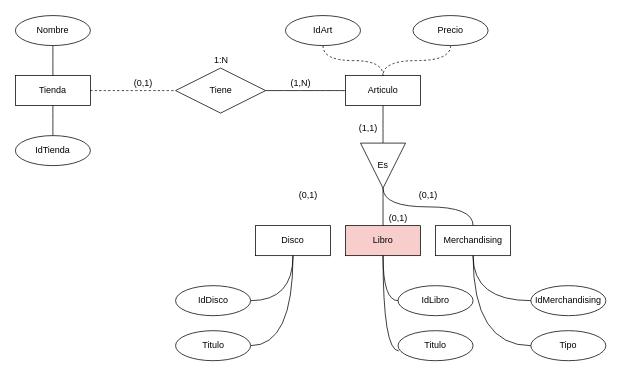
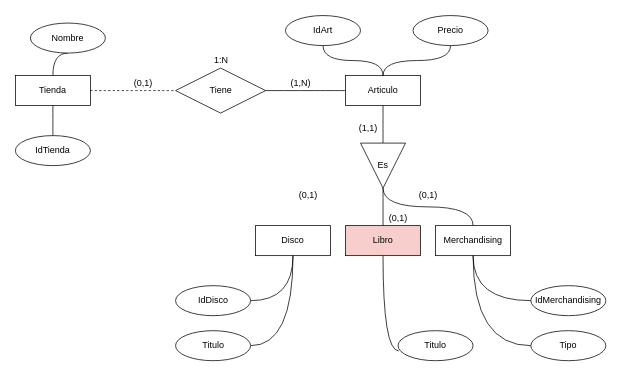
  <mxCell id="0" />
  <mxCell id="1" parent="0" />
  <mxCell id="2" style="edgeStyle=orthogonalEdgeStyle;rounded=0;orthogonalLoop=1;jettySize=auto;html=1;endArrow=none;endFill=0;curved=1;dashed=1;" edge="1" parent="1" source="3" target="6"><mxGeometry relative="1" as="geometry" /></mxCell>
  <mxCell id="3" value="Tienda" style="whiteSpace=wrap;html=1;align=center;" vertex="1" parent="1"><mxGeometry x="20" y="100" width="100" height="40" as="geometry" /></mxCell>
  <mxCell id="4" style="edgeStyle=orthogonalEdgeStyle;curved=1;rounded=0;orthogonalLoop=1;jettySize=auto;html=1;entryX=1;entryY=0.5;entryDx=0;entryDy=0;endArrow=none;endFill=0;" edge="1" parent="1" source="5" target="6"><mxGeometry relative="1" as="geometry" /></mxCell>
  <mxCell id="5" value="Articulo" style="whiteSpace=wrap;html=1;align=center;" vertex="1" parent="1"><mxGeometry x="460" y="100" width="100" height="40" as="geometry" /></mxCell>
  <mxCell id="6" value="Tiene" style="shape=rhombus;perimeter=rhombusPerimeter;whiteSpace=wrap;html=1;align=center;" vertex="1" parent="1"><mxGeometry x="233.5" y="90" width="120" height="60" as="geometry" /></mxCell>
  <mxCell id="7" value="(1,N)" style="text;html=1;align=center;verticalAlign=middle;resizable=0;points=[];autosize=1;" vertex="1" parent="1"><mxGeometry x="380" y="100" width="40" height="20" as="geometry" /></mxCell>
  <mxCell id="8" value="(0,1)" style="text;html=1;align=center;verticalAlign=middle;resizable=0;points=[];autosize=1;" vertex="1" parent="1"><mxGeometry x="170" y="100" width="40" height="20" as="geometry" /></mxCell>
  <mxCell id="9" value="1:N" style="text;html=1;align=center;verticalAlign=middle;resizable=0;points=[];autosize=1;" vertex="1" parent="1"><mxGeometry x="279" y="70" width="30" height="20" as="geometry" /></mxCell>
  <mxCell id="10" value="Disco" style="whiteSpace=wrap;html=1;align=center;" vertex="1" parent="1"><mxGeometry x="340" y="300" width="100" height="40" as="geometry" /></mxCell>
  <mxCell id="11" value="Libro" style="whiteSpace=wrap;html=1;align=center;fillColor=#f8cecc;" vertex="1" parent="1"><mxGeometry x="460" y="300" width="100" height="40" as="geometry" /></mxCell>
  <mxCell id="12" style="edgeStyle=orthogonalEdgeStyle;curved=1;rounded=0;orthogonalLoop=1;jettySize=auto;html=1;endArrow=none;endFill=0;exitX=0.5;exitY=0;exitDx=0;exitDy=0;" edge="1" parent="1" source="13" target="16"><mxGeometry relative="1" as="geometry" /></mxCell>
  <mxCell id="13" value="Merchandising" style="whiteSpace=wrap;html=1;align=center;" vertex="1" parent="1"><mxGeometry x="580" y="300" width="100" height="40" as="geometry" /></mxCell>
  <mxCell id="14" style="edgeStyle=orthogonalEdgeStyle;curved=1;rounded=0;orthogonalLoop=1;jettySize=auto;html=1;entryX=0.5;entryY=0;entryDx=0;entryDy=0;endArrow=none;endFill=0;" edge="1" parent="1" source="16" target="11"><mxGeometry relative="1" as="geometry" /></mxCell>
  <mxCell id="15" style="edgeStyle=orthogonalEdgeStyle;curved=1;rounded=0;orthogonalLoop=1;jettySize=auto;html=1;endArrow=none;endFill=0;" edge="1" parent="1" source="16" target="5"><mxGeometry relative="1" as="geometry" /></mxCell>
  <mxCell id="16" value="Es" style="triangle;whiteSpace=wrap;html=1;dashed=0;direction=south;" vertex="1" parent="1"><mxGeometry x="480" y="190" width="60" height="60" as="geometry" /></mxCell>
  <mxCell id="17" style="edgeStyle=orthogonalEdgeStyle;curved=1;rounded=0;orthogonalLoop=1;jettySize=auto;html=1;entryX=0.5;entryY=1;entryDx=0;entryDy=0;endArrow=none;endFill=0;" edge="1" parent="1" source="18" target="13"><mxGeometry relative="1" as="geometry" /></mxCell>
  <mxCell id="18" value="IdMerchandising" style="ellipse;whiteSpace=wrap;html=1;align=center;" vertex="1" parent="1"><mxGeometry x="707" y="380" width="100" height="40" as="geometry" /></mxCell>
  <mxCell id="19" style="edgeStyle=orthogonalEdgeStyle;curved=1;rounded=0;orthogonalLoop=1;jettySize=auto;html=1;endArrow=none;endFill=0;" edge="1" parent="1" source="20" target="13"><mxGeometry relative="1" as="geometry" /></mxCell>
  <mxCell id="20" value="Tipo" style="ellipse;whiteSpace=wrap;html=1;align=center;" vertex="1" parent="1"><mxGeometry x="707" y="440" width="100" height="40" as="geometry" /></mxCell>
- <mxCell id="21" style="edgeStyle=orthogonalEdgeStyle;curved=1;rounded=0;orthogonalLoop=1;jettySize=auto;html=1;endArrow=none;endFill=0;exitX=0;exitY=0.5;exitDx=0;exitDy=0;" edge="1" parent="1" source="22" target="11"><mxGeometry relative="1" as="geometry" /></mxCell>
- <mxCell id="22" value="IdLibro" style="ellipse;whiteSpace=wrap;html=1;align=center;" vertex="1" parent="1"><mxGeometry x="530" y="380" width="100" height="40" as="geometry" /></mxCell>
  <mxCell id="23" style="edgeStyle=orthogonalEdgeStyle;curved=1;rounded=0;orthogonalLoop=1;jettySize=auto;html=1;endArrow=none;endFill=0;exitX=0.01;exitY=0.675;exitDx=0;exitDy=0;exitPerimeter=0;" edge="1" parent="1" source="24" target="11"><mxGeometry relative="1" as="geometry" /></mxCell>
  <mxCell id="24" value="Titulo" style="ellipse;whiteSpace=wrap;html=1;align=center;" vertex="1" parent="1"><mxGeometry x="530" y="440" width="100" height="40" as="geometry" /></mxCell>
  <mxCell id="25" style="edgeStyle=orthogonalEdgeStyle;curved=1;rounded=0;orthogonalLoop=1;jettySize=auto;html=1;entryX=0.5;entryY=1;entryDx=0;entryDy=0;endArrow=none;endFill=0;" edge="1" parent="1" source="26" target="10"><mxGeometry relative="1" as="geometry" /></mxCell>
  <mxCell id="26" value="IdDisco" style="ellipse;whiteSpace=wrap;html=1;align=center;" vertex="1" parent="1"><mxGeometry x="233.5" y="380" width="100" height="40" as="geometry" /></mxCell>
  <mxCell id="27" style="edgeStyle=orthogonalEdgeStyle;curved=1;rounded=0;orthogonalLoop=1;jettySize=auto;html=1;endArrow=none;endFill=0;" edge="1" parent="1" source="28" target="10"><mxGeometry relative="1" as="geometry" /></mxCell>
  <mxCell id="28" value="Titulo" style="ellipse;whiteSpace=wrap;html=1;align=center;" vertex="1" parent="1"><mxGeometry x="233.5" y="440" width="100" height="40" as="geometry" /></mxCell>
  <mxCell id="29" style="edgeStyle=orthogonalEdgeStyle;curved=1;rounded=0;orthogonalLoop=1;jettySize=auto;html=1;endArrow=none;endFill=0;" edge="1" parent="1" source="30" target="3"><mxGeometry relative="1" as="geometry" /></mxCell>
  <mxCell id="30" value="IdTienda" style="ellipse;whiteSpace=wrap;html=1;align=center;" vertex="1" parent="1"><mxGeometry x="20" y="180" width="100" height="40" as="geometry" /></mxCell>
- <mxCell id="31" style="edgeStyle=orthogonalEdgeStyle;curved=1;rounded=0;orthogonalLoop=1;jettySize=auto;html=1;exitX=0.5;exitY=1;exitDx=0;exitDy=0;entryX=0.5;entryY=0;entryDx=0;entryDy=0;endArrow=none;endFill=0;dashed=1;" edge="1" parent="1" source="32" target="5"><mxGeometry relative="1" as="geometry" /></mxCell>
+ <mxCell id="31" style="edgeStyle=orthogonalEdgeStyle;curved=1;rounded=0;orthogonalLoop=1;jettySize=auto;html=1;exitX=0.5;exitY=1;exitDx=0;exitDy=0;entryX=0.5;entryY=0;entryDx=0;entryDy=0;endArrow=none;endFill=0;" edge="1" parent="1" source="32" target="5"><mxGeometry relative="1" as="geometry" /></mxCell>
  <mxCell id="32" value="IdArt" style="ellipse;whiteSpace=wrap;html=1;align=center;" vertex="1" parent="1"><mxGeometry x="380" y="20" width="100" height="40" as="geometry" /></mxCell>
  <mxCell id="33" style="edgeStyle=orthogonalEdgeStyle;curved=1;rounded=0;orthogonalLoop=1;jettySize=auto;html=1;exitX=0.5;exitY=1;exitDx=0;exitDy=0;entryX=0.5;entryY=0;entryDx=0;entryDy=0;endArrow=none;endFill=0;" edge="1" parent="1" source="34" target="3"><mxGeometry relative="1" as="geometry" /></mxCell>
- <mxCell id="34" value="Nombre" style="ellipse;whiteSpace=wrap;html=1;align=center;" vertex="1" parent="1"><mxGeometry x="20" y="20" width="100" height="40" as="geometry" /></mxCell>
- <mxCell id="35" style="edgeStyle=orthogonalEdgeStyle;curved=1;rounded=0;orthogonalLoop=1;jettySize=auto;html=1;entryX=0.5;entryY=0;entryDx=0;entryDy=0;endArrow=none;endFill=0;dashed=1;" edge="1" parent="1" source="36" target="5"><mxGeometry relative="1" as="geometry" /></mxCell>
+ <mxCell id="34" value="Nombre" style="ellipse;whiteSpace=wrap;html=1;align=center;" vertex="1" parent="1"><mxGeometry x="40" y="30" width="100" height="40" as="geometry" /></mxCell>
+ <mxCell id="35" style="edgeStyle=orthogonalEdgeStyle;curved=1;rounded=0;orthogonalLoop=1;jettySize=auto;html=1;entryX=0.5;entryY=0;entryDx=0;entryDy=0;endArrow=none;endFill=0;" edge="1" parent="1" source="36" target="5"><mxGeometry relative="1" as="geometry" /></mxCell>
  <mxCell id="36" value="Precio" style="ellipse;whiteSpace=wrap;html=1;align=center;" vertex="1" parent="1"><mxGeometry x="550" y="20" width="100" height="40" as="geometry" /></mxCell>
  <mxCell id="37" value="(0,1)" style="text;html=1;align=center;verticalAlign=middle;resizable=0;points=[];autosize=1;" vertex="1" parent="1"><mxGeometry x="390" y="250" width="40" height="20" as="geometry" /></mxCell>
  <mxCell id="38" value="(0,1)" style="text;html=1;align=center;verticalAlign=middle;resizable=0;points=[];autosize=1;" vertex="1" parent="1"><mxGeometry x="510" y="280" width="40" height="20" as="geometry" /></mxCell>
  <mxCell id="39" value="(0,1)" style="text;html=1;align=center;verticalAlign=middle;resizable=0;points=[];autosize=1;" vertex="1" parent="1"><mxGeometry x="550" y="250" width="40" height="20" as="geometry" /></mxCell>
  <mxCell id="40" value="(1,1)" style="text;html=1;align=center;verticalAlign=middle;resizable=0;points=[];autosize=1;" vertex="1" parent="1"><mxGeometry x="470" y="160" width="40" height="20" as="geometry" /></mxCell>
